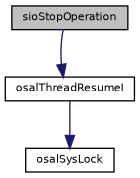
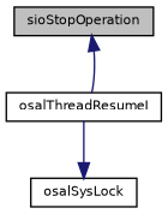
  digraph {
    rankdir=TB
    node [color=black fontname=Helvetica fontsize=8 shape=record]
    edge [color=midnightblue fontname=Helvetica fontsize=8 labelfontname=Helvetica labelfontsize=8 style=solid]
    n1 [fillcolor=grey75 fontcolor=black height=0.2 label=sioStopOperation style=filled width=0.4]
    n2 [height=0.2 label=osalThreadResumeI width=0.4]
    n3 [height=0.2 label=osalSysLock width=0.4]
-   n1 -> n2
+   n2 -> n1
    n2 -> n3
  }
